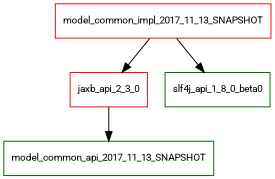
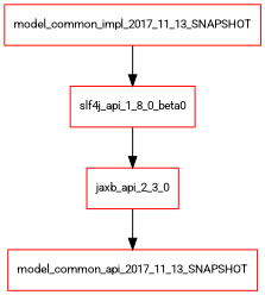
  digraph {
    fontname=Roboto
    node [color=red fontname=Roboto fontsize=10.0 shape=box]
    edge [fontname=Roboto]
    model_common_impl_2017_11_13_SNAPSHOT
    jaxb_api_2_3_0
-   slf4j_api_1_8_0_beta0 [color=darkgreen]
-   model_common_api_2017_11_13_SNAPSHOT [color=darkgreen]
-   model_common_impl_2017_11_13_SNAPSHOT -> jaxb_api_2_3_0
+   slf4j_api_1_8_0_beta0
+   model_common_api_2017_11_13_SNAPSHOT
+   slf4j_api_1_8_0_beta0 -> jaxb_api_2_3_0
    model_common_impl_2017_11_13_SNAPSHOT -> slf4j_api_1_8_0_beta0
    jaxb_api_2_3_0 -> model_common_api_2017_11_13_SNAPSHOT
  }
